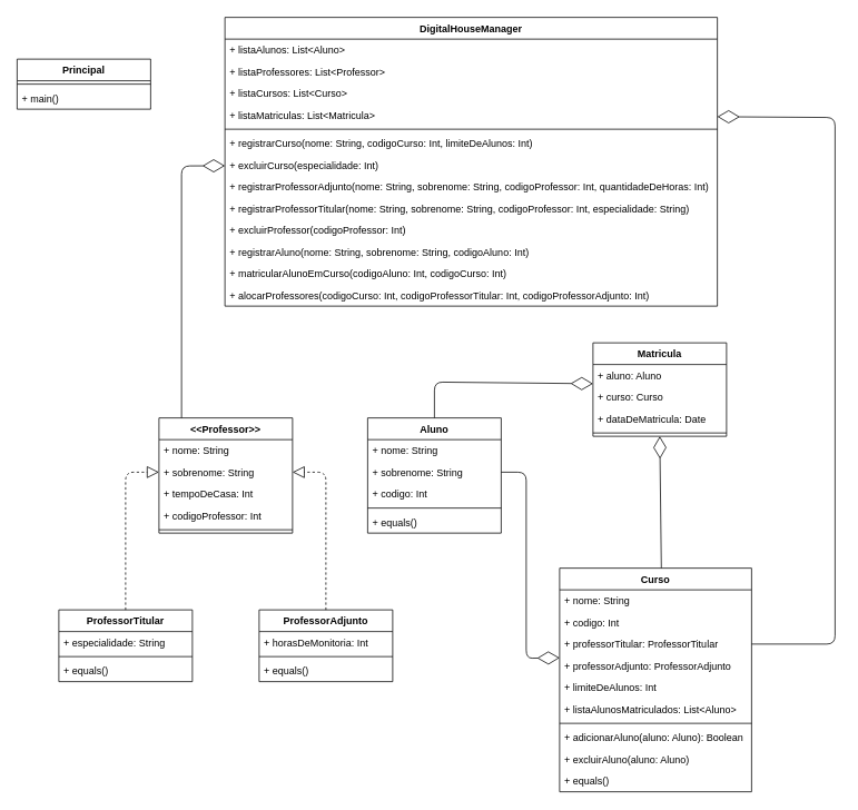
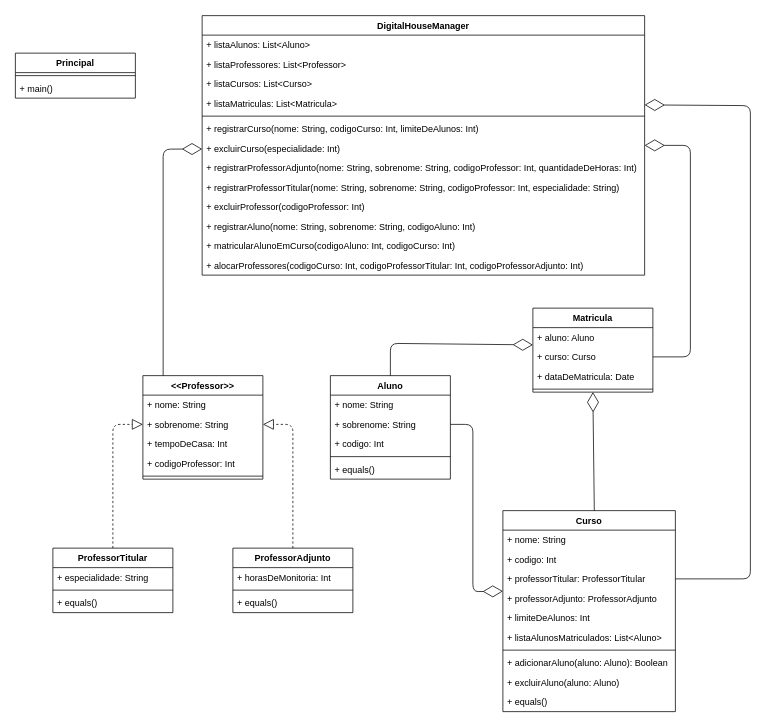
  <mxCell id="0" />
  <mxCell id="1" parent="0" />
  <mxCell id="2" value="Aluno" style="swimlane;fontStyle=1;align=center;verticalAlign=top;childLayout=stackLayout;horizontal=1;startSize=26;horizontalStack=0;resizeParent=1;resizeParentMax=0;resizeLast=0;collapsible=1;marginBottom=0;" parent="1" vertex="1"><mxGeometry x="440" y="500" width="160" height="138" as="geometry" /></mxCell>
  <mxCell id="3" value="+ nome: String" style="text;strokeColor=none;fillColor=none;align=left;verticalAlign=top;spacingLeft=4;spacingRight=4;overflow=hidden;rotatable=0;points=[[0,0.5],[1,0.5]];portConstraint=eastwest;" parent="2" vertex="1"><mxGeometry y="26" width="160" height="26" as="geometry" /></mxCell>
  <mxCell id="4" value="+ sobrenome: String" style="text;strokeColor=none;fillColor=none;align=left;verticalAlign=top;spacingLeft=4;spacingRight=4;overflow=hidden;rotatable=0;points=[[0,0.5],[1,0.5]];portConstraint=eastwest;" parent="2" vertex="1"><mxGeometry y="52" width="160" height="26" as="geometry" /></mxCell>
  <mxCell id="5" value="+ codigo: Int" style="text;strokeColor=none;fillColor=none;align=left;verticalAlign=top;spacingLeft=4;spacingRight=4;overflow=hidden;rotatable=0;points=[[0,0.5],[1,0.5]];portConstraint=eastwest;" parent="2" vertex="1"><mxGeometry y="78" width="160" height="26" as="geometry" /></mxCell>
  <mxCell id="6" value="" style="line;strokeWidth=1;fillColor=none;align=left;verticalAlign=middle;spacingTop=-1;spacingLeft=3;spacingRight=3;rotatable=0;labelPosition=right;points=[];portConstraint=eastwest;" parent="2" vertex="1"><mxGeometry y="104" width="160" height="8" as="geometry" /></mxCell>
  <mxCell id="7" value="+ equals()" style="text;strokeColor=none;fillColor=none;align=left;verticalAlign=top;spacingLeft=4;spacingRight=4;overflow=hidden;rotatable=0;points=[[0,0.5],[1,0.5]];portConstraint=eastwest;" parent="2" vertex="1"><mxGeometry y="112" width="160" height="26" as="geometry" /></mxCell>
  <mxCell id="8" value="ProfessorAdjunto" style="swimlane;fontStyle=1;align=center;verticalAlign=top;childLayout=stackLayout;horizontal=1;startSize=26;horizontalStack=0;resizeParent=1;resizeParentMax=0;resizeLast=0;collapsible=1;marginBottom=0;" parent="1" vertex="1"><mxGeometry x="310" y="730" width="160" height="86" as="geometry" /></mxCell>
  <mxCell id="9" value="+ horasDeMonitoria: Int" style="text;strokeColor=none;fillColor=none;align=left;verticalAlign=top;spacingLeft=4;spacingRight=4;overflow=hidden;rotatable=0;points=[[0,0.5],[1,0.5]];portConstraint=eastwest;" parent="8" vertex="1"><mxGeometry y="26" width="160" height="26" as="geometry" /></mxCell>
  <mxCell id="10" value="" style="line;strokeWidth=1;fillColor=none;align=left;verticalAlign=middle;spacingTop=-1;spacingLeft=3;spacingRight=3;rotatable=0;labelPosition=right;points=[];portConstraint=eastwest;" parent="8" vertex="1"><mxGeometry y="52" width="160" height="8" as="geometry" /></mxCell>
  <mxCell id="11" value="+ equals()" style="text;strokeColor=none;fillColor=none;align=left;verticalAlign=top;spacingLeft=4;spacingRight=4;overflow=hidden;rotatable=0;points=[[0,0.5],[1,0.5]];portConstraint=eastwest;" parent="8" vertex="1"><mxGeometry y="60" width="160" height="26" as="geometry" /></mxCell>
  <mxCell id="12" value="ProfessorTitular" style="swimlane;fontStyle=1;align=center;verticalAlign=top;childLayout=stackLayout;horizontal=1;startSize=26;horizontalStack=0;resizeParent=1;resizeParentMax=0;resizeLast=0;collapsible=1;marginBottom=0;" parent="1" vertex="1"><mxGeometry x="70" y="730" width="160" height="86" as="geometry" /></mxCell>
  <mxCell id="13" value="+ especialidade: String" style="text;strokeColor=none;fillColor=none;align=left;verticalAlign=top;spacingLeft=4;spacingRight=4;overflow=hidden;rotatable=0;points=[[0,0.5],[1,0.5]];portConstraint=eastwest;" parent="12" vertex="1"><mxGeometry y="26" width="160" height="26" as="geometry" /></mxCell>
  <mxCell id="14" value="" style="line;strokeWidth=1;fillColor=none;align=left;verticalAlign=middle;spacingTop=-1;spacingLeft=3;spacingRight=3;rotatable=0;labelPosition=right;points=[];portConstraint=eastwest;" parent="12" vertex="1"><mxGeometry y="52" width="160" height="8" as="geometry" /></mxCell>
  <mxCell id="15" value="+ equals()" style="text;strokeColor=none;fillColor=none;align=left;verticalAlign=top;spacingLeft=4;spacingRight=4;overflow=hidden;rotatable=0;points=[[0,0.5],[1,0.5]];portConstraint=eastwest;" parent="12" vertex="1"><mxGeometry y="60" width="160" height="26" as="geometry" /></mxCell>
  <mxCell id="16" value="&lt;&lt;Professor&gt;&gt;" style="swimlane;fontStyle=1;align=center;verticalAlign=top;childLayout=stackLayout;horizontal=1;startSize=26;horizontalStack=0;resizeParent=1;resizeParentMax=0;resizeLast=0;collapsible=1;marginBottom=0;" parent="1" vertex="1"><mxGeometry x="190" y="500" width="160" height="138" as="geometry" /></mxCell>
  <mxCell id="17" value="+ nome: String" style="text;strokeColor=none;fillColor=none;align=left;verticalAlign=top;spacingLeft=4;spacingRight=4;overflow=hidden;rotatable=0;points=[[0,0.5],[1,0.5]];portConstraint=eastwest;" parent="16" vertex="1"><mxGeometry y="26" width="160" height="26" as="geometry" /></mxCell>
  <mxCell id="18" value="+ sobrenome: String" style="text;strokeColor=none;fillColor=none;align=left;verticalAlign=top;spacingLeft=4;spacingRight=4;overflow=hidden;rotatable=0;points=[[0,0.5],[1,0.5]];portConstraint=eastwest;" parent="16" vertex="1"><mxGeometry y="52" width="160" height="26" as="geometry" /></mxCell>
  <mxCell id="19" value="+ tempoDeCasa: Int" style="text;strokeColor=none;fillColor=none;align=left;verticalAlign=top;spacingLeft=4;spacingRight=4;overflow=hidden;rotatable=0;points=[[0,0.5],[1,0.5]];portConstraint=eastwest;" parent="16" vertex="1"><mxGeometry y="78" width="160" height="26" as="geometry" /></mxCell>
  <mxCell id="20" value="+ codigoProfessor: Int" style="text;strokeColor=none;fillColor=none;align=left;verticalAlign=top;spacingLeft=4;spacingRight=4;overflow=hidden;rotatable=0;points=[[0,0.5],[1,0.5]];portConstraint=eastwest;" parent="16" vertex="1"><mxGeometry y="104" width="160" height="26" as="geometry" /></mxCell>
  <mxCell id="21" value="" style="line;strokeWidth=1;fillColor=none;align=left;verticalAlign=middle;spacingTop=-1;spacingLeft=3;spacingRight=3;rotatable=0;labelPosition=right;points=[];portConstraint=eastwest;" parent="16" vertex="1"><mxGeometry y="130" width="160" height="8" as="geometry" /></mxCell>
  <mxCell id="22" value="" style="endArrow=block;dashed=1;endFill=0;endSize=12;html=1;exitX=0.5;exitY=0;exitDx=0;exitDy=0;entryX=1;entryY=0.5;entryDx=0;entryDy=0;" parent="1" source="8" target="18" edge="1"><mxGeometry width="160" relative="1" as="geometry"><mxPoint x="220" y="620" as="sourcePoint" /><mxPoint x="380" y="620" as="targetPoint" /><Array as="points"><mxPoint x="390" y="565" /></Array></mxGeometry></mxCell>
  <mxCell id="23" value="" style="endArrow=block;dashed=1;endFill=0;endSize=12;html=1;exitX=0.5;exitY=0;exitDx=0;exitDy=0;entryX=0;entryY=0.5;entryDx=0;entryDy=0;" parent="1" source="12" target="18" edge="1"><mxGeometry width="160" relative="1" as="geometry"><mxPoint x="220" y="620" as="sourcePoint" /><mxPoint x="380" y="620" as="targetPoint" /><Array as="points"><mxPoint y="565" x="150" /></Array></mxGeometry></mxCell>
  <mxCell id="24" value="Curso" style="swimlane;fontStyle=1;align=center;verticalAlign=top;childLayout=stackLayout;horizontal=1;startSize=26;horizontalStack=0;resizeParent=1;resizeParentMax=0;resizeLast=0;collapsible=1;marginBottom=0;" parent="1" vertex="1"><mxGeometry x="670" y="680" width="230" height="268" as="geometry" /></mxCell>
  <mxCell id="25" value="+ nome: String" style="text;strokeColor=none;fillColor=none;align=left;verticalAlign=top;spacingLeft=4;spacingRight=4;overflow=hidden;rotatable=0;points=[[0,0.5],[1,0.5]];portConstraint=eastwest;" parent="24" vertex="1"><mxGeometry y="26" width="230" height="26" as="geometry" /></mxCell>
  <mxCell id="26" value="+ codigo: Int" style="text;strokeColor=none;fillColor=none;align=left;verticalAlign=top;spacingLeft=4;spacingRight=4;overflow=hidden;rotatable=0;points=[[0,0.5],[1,0.5]];portConstraint=eastwest;" parent="24" vertex="1"><mxGeometry y="52" width="230" height="26" as="geometry" /></mxCell>
  <mxCell id="27" value="+ professorTitular: ProfessorTitular" style="text;strokeColor=none;fillColor=none;align=left;verticalAlign=top;spacingLeft=4;spacingRight=4;overflow=hidden;rotatable=0;points=[[0,0.5],[1,0.5]];portConstraint=eastwest;" parent="24" vertex="1"><mxGeometry y="78" width="230" height="26" as="geometry" /></mxCell>
  <mxCell id="28" value="+ professorAdjunto: ProfessorAdjunto" style="text;strokeColor=none;fillColor=none;align=left;verticalAlign=top;spacingLeft=4;spacingRight=4;overflow=hidden;rotatable=0;points=[[0,0.5],[1,0.5]];portConstraint=eastwest;" parent="24" vertex="1"><mxGeometry y="104" width="230" height="26" as="geometry" /></mxCell>
  <mxCell id="29" value="+ limiteDeAlunos: Int" style="text;strokeColor=none;fillColor=none;align=left;verticalAlign=top;spacingLeft=4;spacingRight=4;overflow=hidden;rotatable=0;points=[[0,0.5],[1,0.5]];portConstraint=eastwest;" parent="24" vertex="1"><mxGeometry y="130" width="230" height="26" as="geometry" /></mxCell>
  <mxCell id="30" value="+ listaAlunosMatriculados: List&lt;Aluno&gt;" style="text;strokeColor=none;fillColor=none;align=left;verticalAlign=top;spacingLeft=4;spacingRight=4;overflow=hidden;rotatable=0;points=[[0,0.5],[1,0.5]];portConstraint=eastwest;" parent="24" vertex="1"><mxGeometry y="156" width="230" height="26" as="geometry" /></mxCell>
  <mxCell id="31" value="" style="line;strokeWidth=1;fillColor=none;align=left;verticalAlign=middle;spacingTop=-1;spacingLeft=3;spacingRight=3;rotatable=0;labelPosition=right;points=[];portConstraint=eastwest;" parent="24" vertex="1"><mxGeometry y="182" width="230" height="8" as="geometry" /></mxCell>
  <mxCell id="32" value="+ adicionarAluno(aluno: Aluno): Boolean" style="text;strokeColor=none;fillColor=none;align=left;verticalAlign=top;spacingLeft=4;spacingRight=4;overflow=hidden;rotatable=0;points=[[0,0.5],[1,0.5]];portConstraint=eastwest;" parent="24" vertex="1"><mxGeometry y="190" width="230" height="26" as="geometry" /></mxCell>
  <mxCell id="33" value="+ excluirAluno(aluno: Aluno)" style="text;strokeColor=none;fillColor=none;align=left;verticalAlign=top;spacingLeft=4;spacingRight=4;overflow=hidden;rotatable=0;points=[[0,0.5],[1,0.5]];portConstraint=eastwest;" parent="24" vertex="1"><mxGeometry y="216" width="230" height="26" as="geometry" /></mxCell>
  <mxCell id="34" value="+ equals()" style="text;strokeColor=none;fillColor=none;align=left;verticalAlign=top;spacingLeft=4;spacingRight=4;overflow=hidden;rotatable=0;points=[[0,0.5],[1,0.5]];portConstraint=eastwest;" parent="24" vertex="1"><mxGeometry y="242" width="230" height="26" as="geometry" /></mxCell>
  <mxCell id="35" value="" style="endArrow=diamondThin;endFill=0;endSize=24;html=1;exitX=1;exitY=0.5;exitDx=0;exitDy=0;" parent="1" source="4" edge="1"><mxGeometry width="160" relative="1" as="geometry"><mxPoint x="510" y="787.5" as="sourcePoint" /><mxPoint x="670" y="787.5" as="targetPoint" /><Array as="points"><mxPoint x="630" y="565" /><mxPoint x="630" y="788" /></Array></mxGeometry></mxCell>
  <mxCell id="36" value="Matricula" style="swimlane;fontStyle=1;align=center;verticalAlign=top;childLayout=stackLayout;horizontal=1;startSize=26;horizontalStack=0;resizeParent=1;resizeParentMax=0;resizeLast=0;collapsible=1;marginBottom=0;" parent="1" vertex="1"><mxGeometry x="710" y="410" width="160" height="112" as="geometry" /></mxCell>
  <mxCell id="37" value="+ aluno: Aluno" style="text;strokeColor=none;fillColor=none;align=left;verticalAlign=top;spacingLeft=4;spacingRight=4;overflow=hidden;rotatable=0;points=[[0,0.5],[1,0.5]];portConstraint=eastwest;" parent="36" vertex="1"><mxGeometry y="26" width="160" height="26" as="geometry" /></mxCell>
  <mxCell id="38" value="+ curso: Curso" style="text;strokeColor=none;fillColor=none;align=left;verticalAlign=top;spacingLeft=4;spacingRight=4;overflow=hidden;rotatable=0;points=[[0,0.5],[1,0.5]];portConstraint=eastwest;" parent="36" vertex="1"><mxGeometry y="52" width="160" height="26" as="geometry" /></mxCell>
  <mxCell id="39" value="+ dataDeMatricula: Date" style="text;strokeColor=none;fillColor=none;align=left;verticalAlign=top;spacingLeft=4;spacingRight=4;overflow=hidden;rotatable=0;points=[[0,0.5],[1,0.5]];portConstraint=eastwest;" parent="36" vertex="1"><mxGeometry y="78" width="160" height="26" as="geometry" /></mxCell>
  <mxCell id="40" value="" style="line;strokeWidth=1;fillColor=none;align=left;verticalAlign=middle;spacingTop=-1;spacingLeft=3;spacingRight=3;rotatable=0;labelPosition=right;points=[];portConstraint=eastwest;" parent="36" vertex="1"><mxGeometry y="104" width="160" height="8" as="geometry" /></mxCell>
  <mxCell id="41" value="" style="endArrow=diamondThin;endFill=0;endSize=24;html=1;exitX=0.5;exitY=0;exitDx=0;exitDy=0;" parent="1" source="2" edge="1"><mxGeometry width="160" relative="1" as="geometry"><mxPoint x="520" y="460" as="sourcePoint" /><mxPoint x="710" y="459" as="targetPoint" /><Array as="points"><mxPoint x="520" y="457" /></Array></mxGeometry></mxCell>
  <mxCell id="42" value="" style="endArrow=diamondThin;endFill=0;endSize=24;html=1;entryX=0.5;entryY=1;entryDx=0;entryDy=0;exitX=0.53;exitY=0;exitDx=0;exitDy=0;exitPerimeter=0;" parent="1" source="24" target="36" edge="1"><mxGeometry width="160" relative="1" as="geometry"><mxPoint x="870" y="610" as="sourcePoint" /><mxPoint x="750" y="600" as="targetPoint" /></mxGeometry></mxCell>
  <mxCell id="43" value="" style="endArrow=diamondThin;endFill=0;endSize=24;html=1;exitX=1;exitY=0.5;exitDx=0;exitDy=0;" parent="1" source="27" target="49" edge="1"><mxGeometry width="160" relative="1" as="geometry"><mxPoint x="1000" y="770" as="sourcePoint" /><mxPoint x="800" y="220" as="targetPoint" /><Array as="points"><mxPoint x="1000" y="771" /><mxPoint x="1000" y="140" /></Array></mxGeometry></mxCell>
  <mxCell id="44" value="" style="endArrow=none;endFill=0;endSize=24;html=1;entryX=0.169;entryY=0;entryDx=0;entryDy=0;entryPerimeter=0;startArrow=diamondThin;startFill=0;startSize=24;" parent="1" source="52" target="16" edge="1"><mxGeometry width="160" relative="1" as="geometry"><mxPoint x="217" y="190" as="sourcePoint" /><mxPoint x="310" y="370" as="targetPoint" /><Array as="points"><mxPoint x="217" y="198" /></Array></mxGeometry></mxCell>
  <mxCell id="45" value="DigitalHouseManager" style="swimlane;fontStyle=1;align=center;verticalAlign=top;childLayout=stackLayout;horizontal=1;startSize=26;horizontalStack=0;resizeParent=1;resizeParentMax=0;resizeLast=0;collapsible=1;marginBottom=0;" parent="1" vertex="1"><mxGeometry x="269" y="20" width="590" height="346" as="geometry" /></mxCell>
  <mxCell id="46" value="+ listaAlunos: List&lt;Aluno&gt;" style="text;strokeColor=none;fillColor=none;align=left;verticalAlign=top;spacingLeft=4;spacingRight=4;overflow=hidden;rotatable=0;points=[[0,0.5],[1,0.5]];portConstraint=eastwest;" parent="45" vertex="1"><mxGeometry y="26" width="590" height="26" as="geometry" /></mxCell>
  <mxCell id="47" value="+ listaProfessores: List&lt;Professor&gt;" style="text;strokeColor=none;fillColor=none;align=left;verticalAlign=top;spacingLeft=4;spacingRight=4;overflow=hidden;rotatable=0;points=[[0,0.5],[1,0.5]];portConstraint=eastwest;" parent="45" vertex="1"><mxGeometry y="52" width="590" height="26" as="geometry" /></mxCell>
  <mxCell id="48" value="+ listaCursos: List&lt;Curso&gt;" style="text;strokeColor=none;fillColor=none;align=left;verticalAlign=top;spacingLeft=4;spacingRight=4;overflow=hidden;rotatable=0;points=[[0,0.5],[1,0.5]];portConstraint=eastwest;" parent="45" vertex="1"><mxGeometry y="78" width="590" height="26" as="geometry" /></mxCell>
  <mxCell id="49" value="+ listaMatriculas: List&lt;Matricula&gt;" style="text;strokeColor=none;fillColor=none;align=left;verticalAlign=top;spacingLeft=4;spacingRight=4;overflow=hidden;rotatable=0;points=[[0,0.5],[1,0.5]];portConstraint=eastwest;" parent="45" vertex="1"><mxGeometry y="104" width="590" height="26" as="geometry" /></mxCell>
  <mxCell id="50" value="" style="line;strokeWidth=1;fillColor=none;align=left;verticalAlign=middle;spacingTop=-1;spacingLeft=3;spacingRight=3;rotatable=0;labelPosition=right;points=[];portConstraint=eastwest;" parent="45" vertex="1"><mxGeometry y="130" width="590" height="8" as="geometry" /></mxCell>
  <mxCell id="51" value="+ registrarCurso(nome: String, codigoCurso: Int, limiteDeAlunos: Int)" style="text;strokeColor=none;fillColor=none;align=left;verticalAlign=top;spacingLeft=4;spacingRight=4;overflow=hidden;rotatable=0;points=[[0,0.5],[1,0.5]];portConstraint=eastwest;" parent="45" vertex="1"><mxGeometry y="138" width="590" height="26" as="geometry" /></mxCell>
  <mxCell id="52" value="+ excluirCurso(especialidade: Int)" style="text;strokeColor=none;fillColor=none;align=left;verticalAlign=top;spacingLeft=4;spacingRight=4;overflow=hidden;rotatable=0;points=[[0,0.5],[1,0.5]];portConstraint=eastwest;" parent="45" vertex="1"><mxGeometry y="164" width="590" height="26" as="geometry" /></mxCell>
  <mxCell id="53" value="+ registrarProfessorAdjunto(nome: String, sobrenome: String, codigoProfessor: Int, quantidadeDeHoras: Int)" style="text;strokeColor=none;fillColor=none;align=left;verticalAlign=top;spacingLeft=4;spacingRight=4;overflow=hidden;rotatable=0;points=[[0,0.5],[1,0.5]];portConstraint=eastwest;" parent="45" vertex="1"><mxGeometry y="190" width="590" height="26" as="geometry" /></mxCell>
  <mxCell id="54" value="+ registrarProfessorTitular(nome: String, sobrenome: String, codigoProfessor: Int, especialidade: String)" style="text;strokeColor=none;fillColor=none;align=left;verticalAlign=top;spacingLeft=4;spacingRight=4;overflow=hidden;rotatable=0;points=[[0,0.5],[1,0.5]];portConstraint=eastwest;" parent="45" vertex="1"><mxGeometry y="216" width="590" height="26" as="geometry" /></mxCell>
  <mxCell id="55" value="+ excluirProfessor(codigoProfessor: Int)" style="text;strokeColor=none;fillColor=none;align=left;verticalAlign=top;spacingLeft=4;spacingRight=4;overflow=hidden;rotatable=0;points=[[0,0.5],[1,0.5]];portConstraint=eastwest;" parent="45" vertex="1"><mxGeometry y="242" width="590" height="26" as="geometry" /></mxCell>
  <mxCell id="56" value="+ registrarAluno(nome: String, sobrenome: String, codigoAluno: Int)" style="text;strokeColor=none;fillColor=none;align=left;verticalAlign=top;spacingLeft=4;spacingRight=4;overflow=hidden;rotatable=0;points=[[0,0.5],[1,0.5]];portConstraint=eastwest;" parent="45" vertex="1"><mxGeometry y="268" width="590" height="26" as="geometry" /></mxCell>
  <mxCell id="57" value="+ matricularAlunoEmCurso(codigoAluno: Int, codigoCurso: Int)" style="text;strokeColor=none;fillColor=none;align=left;verticalAlign=top;spacingLeft=4;spacingRight=4;overflow=hidden;rotatable=0;points=[[0,0.5],[1,0.5]];portConstraint=eastwest;" parent="45" vertex="1"><mxGeometry y="294" width="590" height="26" as="geometry" /></mxCell>
  <mxCell id="58" value="+ alocarProfessores(codigoCurso: Int, codigoProfessorTitular: Int, codigoProfessorAdjunto: Int)" style="text;strokeColor=none;fillColor=none;align=left;verticalAlign=top;spacingLeft=4;spacingRight=4;overflow=hidden;rotatable=0;points=[[0,0.5],[1,0.5]];portConstraint=eastwest;" parent="45" vertex="1"><mxGeometry y="320" width="590" height="26" as="geometry" /></mxCell>
+ <mxCell id="59" value="" style="endArrow=diamondThin;endFill=0;endSize=24;html=1;exitX=1;exitY=0.5;exitDx=0;exitDy=0;" parent="1" source="38" target="45" edge="1"><mxGeometry width="160" relative="1" as="geometry"><mxPoint x="830" y="390" as="sourcePoint" /><mxPoint x="860" y="310" as="targetPoint" /><Array as="points"><mxPoint x="920" y="475" /><mxPoint x="920" y="193" /></Array></mxGeometry></mxCell>
  <mxCell id="60" value="Principal" style="swimlane;fontStyle=1;align=center;verticalAlign=top;childLayout=stackLayout;horizontal=1;startSize=26;horizontalStack=0;resizeParent=1;resizeParentMax=0;resizeLast=0;collapsible=1;marginBottom=0;" vertex="1" parent="1"><mxGeometry x="20" y="70" width="160" height="60" as="geometry" /></mxCell>
  <mxCell id="61" value="" style="line;strokeWidth=1;fillColor=none;align=left;verticalAlign=middle;spacingTop=-1;spacingLeft=3;spacingRight=3;rotatable=0;labelPosition=right;points=[];portConstraint=eastwest;" vertex="1" parent="60"><mxGeometry y="26" width="160" height="8" as="geometry" /></mxCell>
  <mxCell id="62" value="+ main()" style="text;strokeColor=none;fillColor=none;align=left;verticalAlign=top;spacingLeft=4;spacingRight=4;overflow=hidden;rotatable=0;points=[[0,0.5],[1,0.5]];portConstraint=eastwest;" vertex="1" parent="60"><mxGeometry y="34" width="160" height="26" as="geometry" /></mxCell>
